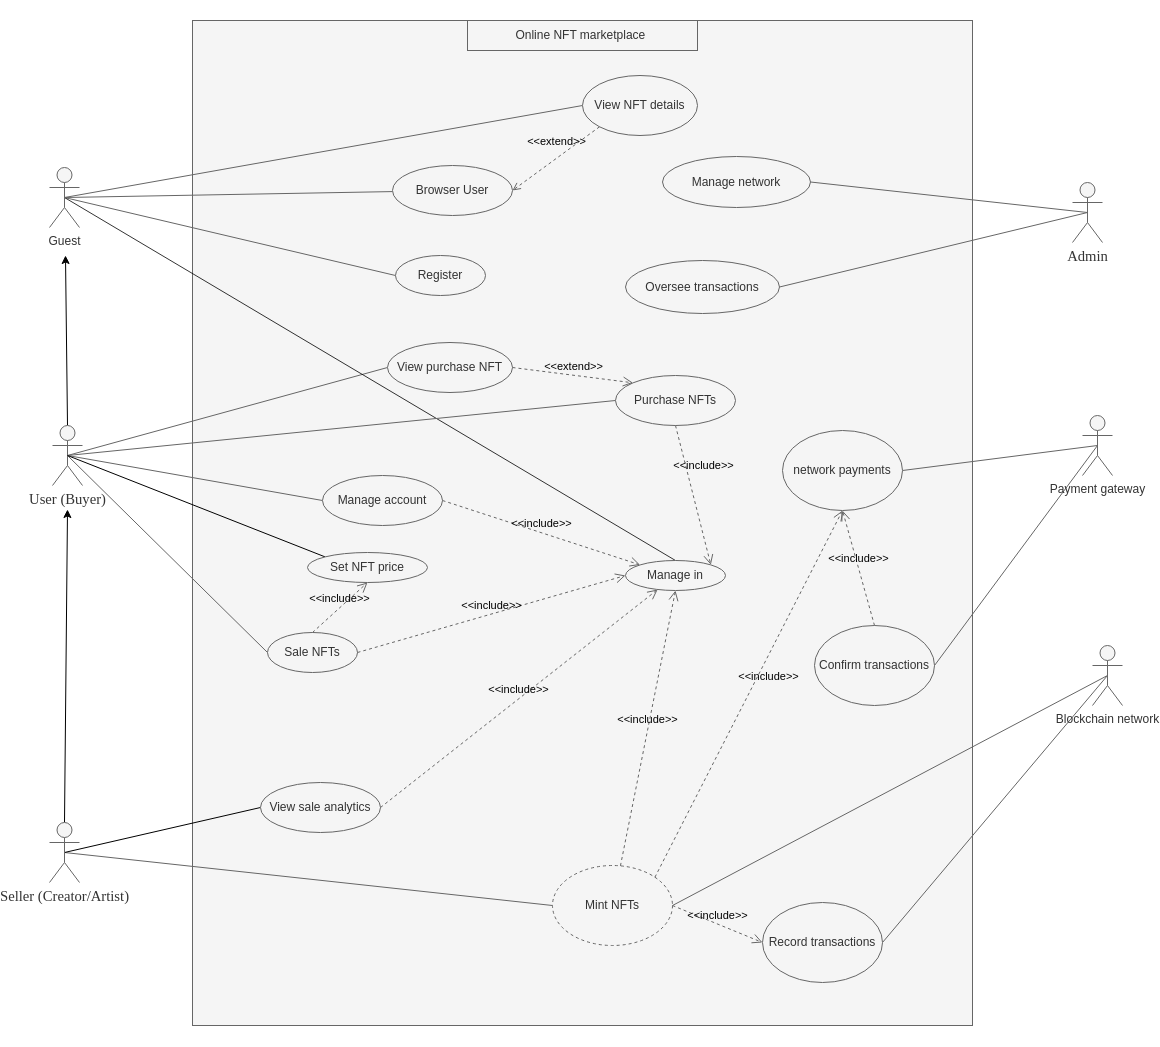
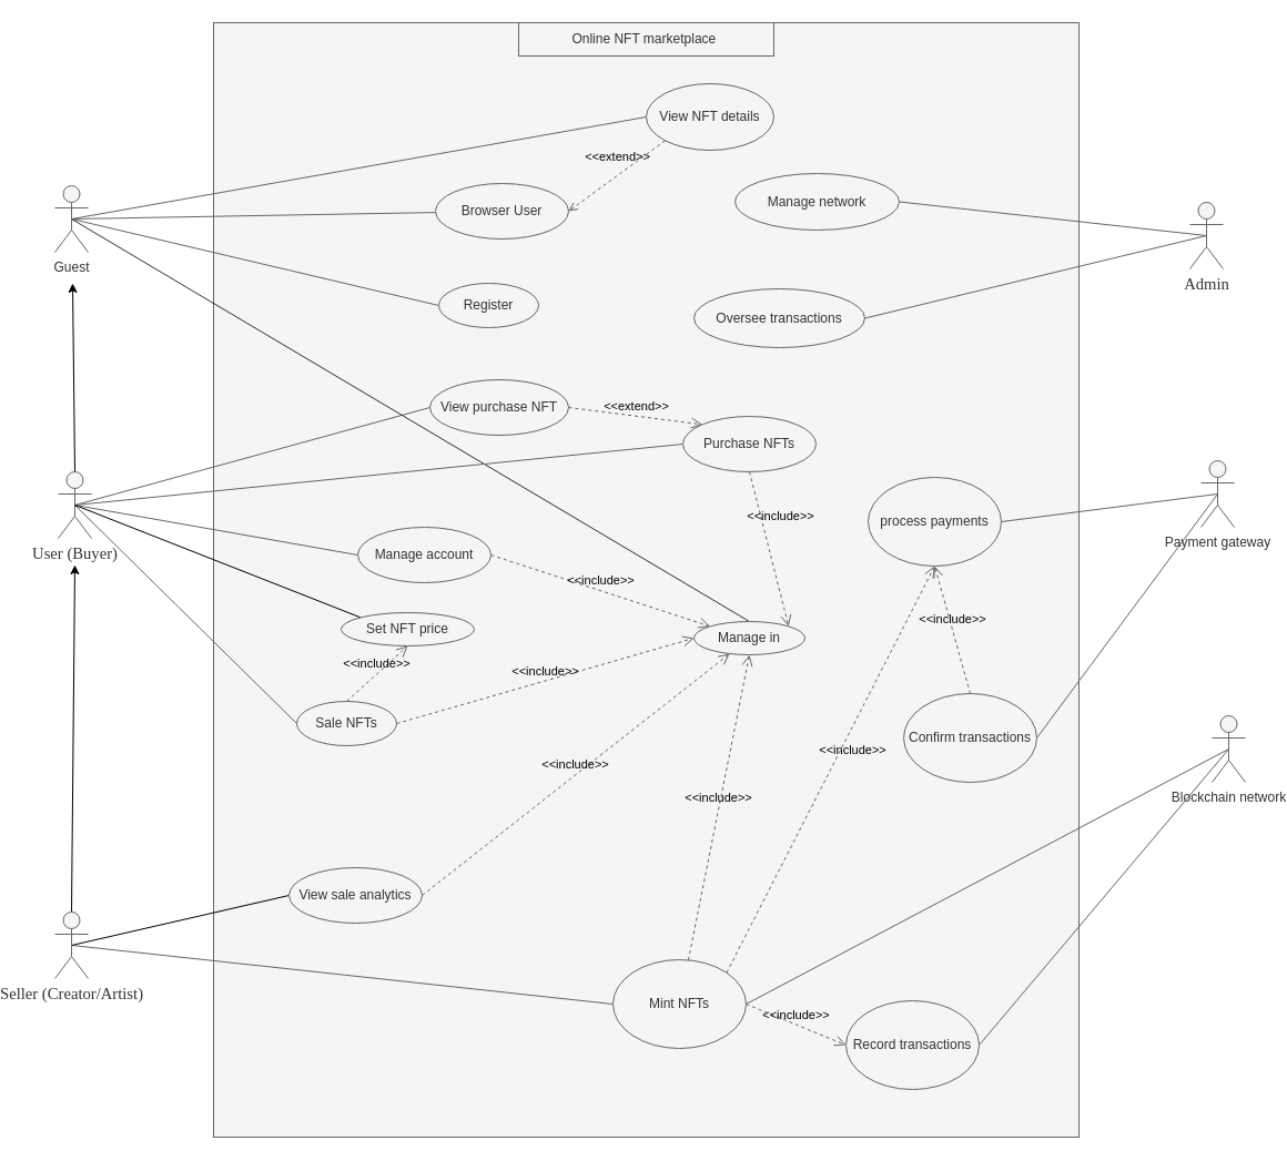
  <mxCell id="0" />
  <mxCell id="1" parent="0" />
  <mxCell id="2" value="" style="rounded=0;whiteSpace=wrap;html=1;fillColor=#f5f5f5;fontColor=#333333;strokeColor=#666666;labelBackgroundColor=none;" parent="1" vertex="1"><mxGeometry x="163" y="20" width="780" height="1005" as="geometry" /></mxCell>
  <mxCell id="3" style="edgeStyle=none;html=1;exitX=0.5;exitY=0.5;exitDx=0;exitDy=0;exitPerimeter=0;endArrow=none;endFill=0;strokeColor=#666666;fontColor=#000000;labelBackgroundColor=none;fillColor=#f5f5f5;" parent="1" source="10" target="18" edge="1"><mxGeometry relative="1" as="geometry" /></mxCell>
  <mxCell id="4" style="edgeStyle=none;html=1;exitX=0.5;exitY=0.5;exitDx=0;exitDy=0;exitPerimeter=0;entryX=0;entryY=0.5;entryDx=0;entryDy=0;endArrow=none;endFill=0;strokeColor=#666666;fontColor=#000000;labelBackgroundColor=none;fillColor=#f5f5f5;" parent="1" source="10" target="17" edge="1"><mxGeometry relative="1" as="geometry" /></mxCell>
  <mxCell id="5" style="edgeStyle=none;html=1;exitX=0.5;exitY=0.5;exitDx=0;exitDy=0;exitPerimeter=0;entryX=0;entryY=0.5;entryDx=0;entryDy=0;endArrow=none;endFill=0;strokeColor=#666666;fontColor=#000000;labelBackgroundColor=none;fillColor=#f5f5f5;" parent="1" source="8" target="24" edge="1"><mxGeometry relative="1" as="geometry" /></mxCell>
  <mxCell id="6" style="edgeStyle=none;html=1;exitX=0.5;exitY=0.5;exitDx=0;exitDy=0;exitPerimeter=0;entryX=0;entryY=0.5;entryDx=0;entryDy=0;endArrow=none;endFill=0;strokeColor=#666666;fontColor=#000000;labelBackgroundColor=none;fillColor=#f5f5f5;" parent="1" source="8" target="50" edge="1"><mxGeometry relative="1" as="geometry" /></mxCell>
  <mxCell id="7" style="edgeStyle=none;html=1;exitX=0.5;exitY=0;exitDx=0;exitDy=0;exitPerimeter=0;" parent="1" source="8" edge="1"><mxGeometry relative="1" as="geometry"><mxPoint x="36" y="255" as="targetPoint" /></mxGeometry></mxCell>
  <mxCell id="8" value="&lt;span style=&quot;font-size:11.0pt;mso-bidi-font-size:&lt;br/&gt;14.0pt;line-height:107%;font-family:&amp;quot;Times New Roman&amp;quot;,serif;mso-fareast-font-family:&lt;br/&gt;&amp;quot;Yu Mincho&amp;quot;;mso-fareast-theme-font:minor-fareast;mso-ansi-language:VI;&lt;br/&gt;mso-fareast-language:JA;mso-bidi-language:AR-SA&quot; lang=&quot;VI&quot;&gt;User (Buyer)&lt;/span&gt;" style="shape=umlActor;verticalLabelPosition=bottom;verticalAlign=top;html=1;strokeColor=#666666;fontColor=#333333;labelBackgroundColor=none;fillColor=#f5f5f5;" parent="1" vertex="1"><mxGeometry x="23" y="425" width="30" height="60" as="geometry" /></mxCell>
  <mxCell id="9" style="edgeStyle=none;html=1;exitX=0.5;exitY=0.5;exitDx=0;exitDy=0;exitPerimeter=0;entryX=0.5;entryY=0;entryDx=0;entryDy=0;endArrow=none;endFill=0;opacity=80;" parent="1" source="10" target="16" edge="1"><mxGeometry relative="1" as="geometry" /></mxCell>
  <mxCell id="10" value="Guest" style="shape=umlActor;verticalLabelPosition=bottom;verticalAlign=top;html=1;strokeColor=#666666;fontColor=#333333;labelBackgroundColor=none;fillColor=#f5f5f5;" parent="1" vertex="1"><mxGeometry x="20" y="167" width="30" height="60" as="geometry" /></mxCell>
  <mxCell id="11" style="edgeStyle=none;html=1;exitX=0.5;exitY=0.5;exitDx=0;exitDy=0;exitPerimeter=0;entryX=0;entryY=0.5;entryDx=0;entryDy=0;endArrow=none;endFill=0;strokeColor=#666666;fontColor=#000000;labelBackgroundColor=none;fillColor=#f5f5f5;" parent="1" source="14" target="26" edge="1"><mxGeometry relative="1" as="geometry" /></mxCell>
  <mxCell id="12" style="edgeStyle=none;html=1;exitX=0.5;exitY=0;exitDx=0;exitDy=0;exitPerimeter=0;" parent="1" source="14" edge="1"><mxGeometry relative="1" as="geometry"><mxPoint x="38" y="509" as="targetPoint" /></mxGeometry></mxCell>
  <mxCell id="13" style="edgeStyle=none;html=1;exitX=0.5;exitY=0.5;exitDx=0;exitDy=0;exitPerimeter=0;entryX=0;entryY=0.5;entryDx=0;entryDy=0;endArrow=none;endFill=0;" edge="1" parent="1" source="14" target="29"><mxGeometry relative="1" as="geometry" /></mxCell>
  <mxCell id="14" value="&lt;span style=&quot;font-size:11.0pt;mso-bidi-font-size:&lt;br/&gt;14.0pt;line-height:107%;font-family:&amp;quot;Times New Roman&amp;quot;,serif;mso-fareast-font-family:&lt;br/&gt;&amp;quot;Yu Mincho&amp;quot;;mso-fareast-theme-font:minor-fareast;mso-ansi-language:VI;&lt;br/&gt;mso-fareast-language:JA;mso-bidi-language:AR-SA&quot; lang=&quot;VI&quot;&gt;Seller (Creator/Artist)&lt;/span&gt;" style="shape=umlActor;verticalLabelPosition=bottom;verticalAlign=top;html=1;fillColor=#f5f5f5;strokeColor=#666666;fontColor=#333333;labelBackgroundColor=none;" parent="1" vertex="1"><mxGeometry x="20" y="822" width="30" height="60" as="geometry" /></mxCell>
  <mxCell id="15" value="&lt;span style=&quot;font-size:11.0pt;mso-bidi-font-size:&lt;br/&gt;14.0pt;line-height:107%;font-family:&amp;quot;Times New Roman&amp;quot;,serif;mso-fareast-font-family:&lt;br/&gt;&amp;quot;Yu Mincho&amp;quot;;mso-fareast-theme-font:minor-fareast;mso-ansi-language:VI;&lt;br/&gt;mso-fareast-language:JA;mso-bidi-language:AR-SA&quot; lang=&quot;VI&quot;&gt;Admin&lt;/span&gt;" style="shape=umlActor;verticalLabelPosition=bottom;verticalAlign=top;html=1;outlineConnect=0;strokeColor=#666666;fontColor=#333333;labelBackgroundColor=none;fillColor=#f5f5f5;" parent="1" vertex="1"><mxGeometry x="1043" y="182" width="30" height="60" as="geometry" /></mxCell>
  <mxCell id="16" value="Manage in" style="ellipse;whiteSpace=wrap;html=1;strokeColor=#666666;fontColor=#333333;labelBackgroundColor=none;fillColor=#f5f5f5;" parent="1" vertex="1"><mxGeometry x="596" y="560" width="100" height="30" as="geometry" /></mxCell>
  <mxCell id="17" value="Register" style="ellipse;whiteSpace=wrap;html=1;strokeColor=#666666;fontColor=#333333;labelBackgroundColor=none;fillColor=#f5f5f5;" parent="1" vertex="1"><mxGeometry x="366" y="255" width="90" height="40" as="geometry" /></mxCell>
  <mxCell id="18" value="Browser User" style="ellipse;whiteSpace=wrap;html=1;strokeColor=#666666;fontColor=#333333;labelBackgroundColor=none;fillColor=#f5f5f5;" parent="1" vertex="1"><mxGeometry x="363" y="165" width="120" height="50" as="geometry" /></mxCell>
  <mxCell id="19" value="Online NFT marketplace&amp;nbsp;" style="text;html=1;strokeColor=#666666;fillColor=#f5f5f5;align=center;verticalAlign=middle;whiteSpace=wrap;rounded=0;fontColor=#333333;labelBackgroundColor=none;" parent="1" vertex="1"><mxGeometry x="438" y="20" width="230" height="30" as="geometry" /></mxCell>
  <mxCell id="20" style="edgeStyle=none;html=1;exitX=0;exitY=0.5;exitDx=0;exitDy=0;entryX=0.5;entryY=0.5;entryDx=0;entryDy=0;entryPerimeter=0;endArrow=none;endFill=0;strokeColor=#666666;fontColor=#000000;labelBackgroundColor=none;fillColor=#f5f5f5;" parent="1" source="21" target="10" edge="1"><mxGeometry relative="1" as="geometry" /></mxCell>
  <mxCell id="21" value="View NFT details" style="ellipse;whiteSpace=wrap;html=1;strokeColor=#666666;fontColor=#333333;labelBackgroundColor=none;fillColor=#f5f5f5;" parent="1" vertex="1"><mxGeometry x="553" y="75" width="115" height="60" as="geometry" /></mxCell>
  <mxCell id="22" style="edgeStyle=none;html=1;exitX=0;exitY=0.5;exitDx=0;exitDy=0;endArrow=none;endFill=0;strokeColor=#666666;fontColor=#000000;labelBackgroundColor=none;fillColor=#f5f5f5;" parent="1" source="23" edge="1"><mxGeometry relative="1" as="geometry"><mxPoint x="38" y="455" as="targetPoint" /></mxGeometry></mxCell>
  <mxCell id="23" value="Purchase NFTs" style="ellipse;whiteSpace=wrap;html=1;strokeColor=#666666;fontColor=#333333;labelBackgroundColor=none;fillColor=#f5f5f5;" parent="1" vertex="1"><mxGeometry x="586" y="375" width="120" height="50" as="geometry" /></mxCell>
  <mxCell id="24" value="View purchase NFT" style="ellipse;whiteSpace=wrap;html=1;strokeColor=#666666;fontColor=#333333;labelBackgroundColor=none;fillColor=#f5f5f5;" parent="1" vertex="1"><mxGeometry x="358" y="342" width="125" height="50" as="geometry" /></mxCell>
  <mxCell id="25" style="edgeStyle=none;html=1;exitX=1;exitY=0.5;exitDx=0;exitDy=0;entryX=0.5;entryY=0.5;entryDx=0;entryDy=0;entryPerimeter=0;endArrow=none;endFill=0;strokeColor=#666666;fontColor=#000000;labelBackgroundColor=none;fillColor=#f5f5f5;" parent="1" source="26" target="36" edge="1"><mxGeometry relative="1" as="geometry" /></mxCell>
- <mxCell id="26" value="Mint NFTs" style="ellipse;whiteSpace=wrap;html=1;strokeColor=#666666;fontColor=#333333;labelBackgroundColor=none;fillColor=#f5f5f5;dashed=1;" parent="1" vertex="1"><mxGeometry x="523" y="865" width="120" height="80" as="geometry" /></mxCell>
+ <mxCell id="26" value="Mint NFTs" style="ellipse;whiteSpace=wrap;html=1;strokeColor=#666666;fontColor=#333333;labelBackgroundColor=none;fillColor=#f5f5f5;" parent="1" vertex="1"><mxGeometry x="523" y="865" width="120" height="80" as="geometry" /></mxCell>
  <mxCell id="27" style="edgeStyle=none;html=1;exitX=0;exitY=0.5;exitDx=0;exitDy=0;entryX=0.5;entryY=0.5;entryDx=0;entryDy=0;entryPerimeter=0;endArrow=none;endFill=0;strokeColor=#666666;fontColor=#000000;labelBackgroundColor=none;fillColor=#f5f5f5;" parent="1" source="28" target="8" edge="1"><mxGeometry relative="1" as="geometry" /></mxCell>
  <mxCell id="28" value="Manage account" style="ellipse;whiteSpace=wrap;html=1;strokeColor=#666666;fontColor=#333333;labelBackgroundColor=none;fillColor=#f5f5f5;" parent="1" vertex="1"><mxGeometry x="293" y="475" width="120" height="50" as="geometry" /></mxCell>
  <mxCell id="29" value="View sale analytics" style="ellipse;whiteSpace=wrap;html=1;strokeColor=#666666;fontColor=#333333;labelBackgroundColor=none;fillColor=#f5f5f5;" parent="1" vertex="1"><mxGeometry x="231" y="782" width="120" height="50" as="geometry" /></mxCell>
  <mxCell id="30" style="edgeStyle=none;html=1;exitX=1;exitY=0.5;exitDx=0;exitDy=0;entryX=0.5;entryY=0.5;entryDx=0;entryDy=0;entryPerimeter=0;endArrow=none;endFill=0;strokeColor=#666666;fontColor=#000000;labelBackgroundColor=none;fillColor=#f5f5f5;" parent="1" source="31" target="15" edge="1"><mxGeometry relative="1" as="geometry" /></mxCell>
  <mxCell id="31" value="Manage network" style="ellipse;whiteSpace=wrap;html=1;strokeColor=#666666;fontColor=#333333;labelBackgroundColor=none;fillColor=#f5f5f5;" parent="1" vertex="1"><mxGeometry x="633" y="156" width="148" height="51" as="geometry" /></mxCell>
  <mxCell id="32" style="edgeStyle=none;html=1;exitX=1;exitY=0.5;exitDx=0;exitDy=0;entryX=0.5;entryY=0.5;entryDx=0;entryDy=0;entryPerimeter=0;endArrow=none;endFill=0;strokeColor=#666666;fontColor=#000000;labelBackgroundColor=none;fillColor=#f5f5f5;" parent="1" source="33" target="15" edge="1"><mxGeometry relative="1" as="geometry" /></mxCell>
  <mxCell id="33" value="Oversee transactions" style="ellipse;whiteSpace=wrap;html=1;strokeColor=#666666;fontColor=#333333;labelBackgroundColor=none;fillColor=#f5f5f5;" parent="1" vertex="1"><mxGeometry x="596" y="260" width="154" height="53" as="geometry" /></mxCell>
  <mxCell id="34" style="edgeStyle=none;html=1;exitX=1;exitY=0.5;exitDx=0;exitDy=0;entryX=0.5;entryY=0.5;entryDx=0;entryDy=0;entryPerimeter=0;endArrow=none;endFill=0;strokeColor=#666666;fontColor=#000000;labelBackgroundColor=none;fillColor=#f5f5f5;" parent="1" source="35" target="36" edge="1"><mxGeometry relative="1" as="geometry" /></mxCell>
  <mxCell id="35" value="Record transactions" style="ellipse;whiteSpace=wrap;html=1;strokeColor=#666666;fontColor=#333333;labelBackgroundColor=none;fillColor=#f5f5f5;" parent="1" vertex="1"><mxGeometry x="733" y="902" width="120" height="80" as="geometry" /></mxCell>
  <mxCell id="36" value="Blockchain network" style="shape=umlActor;verticalLabelPosition=bottom;verticalAlign=top;html=1;outlineConnect=0;strokeColor=#666666;fontColor=#333333;labelBackgroundColor=none;fillColor=#f5f5f5;" parent="1" vertex="1"><mxGeometry x="1063" y="645" width="30" height="60" as="geometry" /></mxCell>
  <mxCell id="37" style="edgeStyle=none;html=1;exitX=0.5;exitY=0.5;exitDx=0;exitDy=0;exitPerimeter=0;entryX=1;entryY=0.5;entryDx=0;entryDy=0;endArrow=none;endFill=0;strokeColor=#666666;fontColor=#000000;labelBackgroundColor=none;fillColor=#f5f5f5;" parent="1" source="39" target="41" edge="1"><mxGeometry relative="1" as="geometry" /></mxCell>
  <mxCell id="38" style="edgeStyle=none;html=1;exitX=0.5;exitY=0.5;exitDx=0;exitDy=0;exitPerimeter=0;entryX=1;entryY=0.5;entryDx=0;entryDy=0;endArrow=none;endFill=0;strokeColor=#666666;fontColor=#000000;labelBackgroundColor=none;fillColor=#f5f5f5;" parent="1" source="39" target="40" edge="1"><mxGeometry relative="1" as="geometry" /></mxCell>
  <mxCell id="39" value="Payment gateway" style="shape=umlActor;verticalLabelPosition=bottom;verticalAlign=top;html=1;outlineConnect=0;strokeColor=#666666;fontColor=#333333;labelBackgroundColor=none;fillColor=#f5f5f5;" parent="1" vertex="1"><mxGeometry x="1053" y="415" width="30" height="60" as="geometry" /></mxCell>
- <mxCell id="40" value="network payments" style="ellipse;whiteSpace=wrap;html=1;strokeColor=#666666;fontColor=#333333;labelBackgroundColor=none;fillColor=#f5f5f5;" parent="1" vertex="1"><mxGeometry x="753" y="430" width="120" height="80" as="geometry" /></mxCell>
+ <mxCell id="40" value="process payments" style="ellipse;whiteSpace=wrap;html=1;strokeColor=#666666;fontColor=#333333;labelBackgroundColor=none;fillColor=#f5f5f5;" parent="1" vertex="1"><mxGeometry x="753" y="430" width="120" height="80" as="geometry" /></mxCell>
  <mxCell id="41" value="Confirm transactions" style="ellipse;whiteSpace=wrap;html=1;strokeColor=#666666;fontColor=#333333;labelBackgroundColor=none;fillColor=#f5f5f5;" parent="1" vertex="1"><mxGeometry x="785" y="625" width="120" height="80" as="geometry" /></mxCell>
  <mxCell id="42" value="&amp;lt;&amp;lt;extend&amp;gt;&amp;gt;" style="endArrow=open;html=1;rounded=0;align=center;verticalAlign=bottom;dashed=1;endFill=0;labelBackgroundColor=none;exitX=0;exitY=1;exitDx=0;exitDy=0;entryX=1;entryY=0.5;entryDx=0;entryDy=0;strokeColor=#666666;fontColor=#000000;fillColor=#f5f5f5;" parent="1" source="21" target="18" edge="1"><mxGeometry x="-0.077" y="-7" relative="1" as="geometry"><mxPoint x="443" y="465" as="sourcePoint" /><mxPoint x="603" y="465" as="targetPoint" /><mxPoint x="1" as="offset" /></mxGeometry></mxCell>
  <mxCell id="43" value="&amp;lt;&amp;lt;include&amp;gt;&amp;gt;" style="endArrow=open;startArrow=none;endFill=0;startFill=0;endSize=8;html=1;verticalAlign=bottom;dashed=1;labelBackgroundColor=none;exitX=0.5;exitY=0;exitDx=0;exitDy=0;entryX=0.5;entryY=1;entryDx=0;entryDy=0;strokeColor=#666666;fontColor=#000000;fillColor=#f5f5f5;" parent="1" source="41" target="40" edge="1"><mxGeometry width="160" relative="1" as="geometry"><mxPoint x="553" y="415" as="sourcePoint" /><mxPoint x="713" y="415" as="targetPoint" /></mxGeometry></mxCell>
  <mxCell id="44" value="&amp;lt;&amp;lt;include&amp;gt;&amp;gt;" style="endArrow=open;startArrow=none;endFill=0;startFill=0;endSize=8;html=1;verticalAlign=bottom;dashed=1;labelBackgroundColor=none;exitX=1;exitY=0;exitDx=0;exitDy=0;entryX=0.5;entryY=1;entryDx=0;entryDy=0;strokeColor=#666666;fontColor=#000000;fillColor=#f5f5f5;" parent="1" source="26" target="40" edge="1"><mxGeometry x="0.078" y="-14" width="160" relative="1" as="geometry"><mxPoint x="543" y="475" as="sourcePoint" /><mxPoint x="703" y="475" as="targetPoint" /><mxPoint as="offset" /></mxGeometry></mxCell>
  <mxCell id="45" value="&amp;lt;&amp;lt;include&amp;gt;&amp;gt;" style="endArrow=open;startArrow=none;endFill=0;startFill=0;endSize=8;html=1;verticalAlign=bottom;dashed=1;labelBackgroundColor=none;exitX=0.5;exitY=1;exitDx=0;exitDy=0;entryX=1;entryY=0;entryDx=0;entryDy=0;strokeColor=#666666;fontColor=#000000;fillColor=#f5f5f5;" parent="1" source="23" target="16" edge="1"><mxGeometry x="-0.243" y="15" width="160" relative="1" as="geometry"><mxPoint x="273" y="495" as="sourcePoint" /><mxPoint x="433" y="495" as="targetPoint" /><mxPoint as="offset" /></mxGeometry></mxCell>
  <mxCell id="46" value="&amp;lt;&amp;lt;extend&amp;gt;&amp;gt;" style="endArrow=open;startArrow=none;endFill=0;startFill=0;endSize=8;html=1;verticalAlign=bottom;dashed=1;labelBackgroundColor=none;exitX=1;exitY=0.5;exitDx=0;exitDy=0;entryX=0;entryY=0;entryDx=0;entryDy=0;strokeColor=#666666;fontColor=#000000;fillColor=#f5f5f5;" parent="1" source="24" target="23" edge="1"><mxGeometry width="160" relative="1" as="geometry"><mxPoint x="273" y="495" as="sourcePoint" /><mxPoint x="433" y="525" as="targetPoint" /></mxGeometry></mxCell>
  <mxCell id="47" value="&amp;lt;&amp;lt;include&amp;gt;&amp;gt;" style="endArrow=open;startArrow=none;endFill=0;startFill=0;endSize=8;html=1;verticalAlign=bottom;dashed=1;labelBackgroundColor=none;exitX=1;exitY=0.5;exitDx=0;exitDy=0;entryX=0;entryY=0;entryDx=0;entryDy=0;strokeColor=#666666;fontColor=#000000;fillColor=#f5f5f5;" parent="1" source="28" target="16" edge="1"><mxGeometry width="160" relative="1" as="geometry"><mxPoint x="163" y="565" as="sourcePoint" /><mxPoint x="323" y="565" as="targetPoint" /></mxGeometry></mxCell>
  <mxCell id="48" value="&amp;lt;&amp;lt;include&amp;gt;&amp;gt;" style="endArrow=open;startArrow=none;endFill=0;startFill=0;endSize=8;html=1;verticalAlign=bottom;dashed=1;labelBackgroundColor=none;exitX=1;exitY=0.5;exitDx=0;exitDy=0;entryX=0;entryY=0.5;entryDx=0;entryDy=0;strokeColor=#666666;fontColor=#000000;fillColor=#f5f5f5;" parent="1" source="26" target="35" edge="1"><mxGeometry width="160" relative="1" as="geometry"><mxPoint x="593" y="755" as="sourcePoint" /><mxPoint x="753" y="755" as="targetPoint" /></mxGeometry></mxCell>
  <mxCell id="49" value="&amp;lt;&amp;lt;include&amp;gt;&amp;gt;" style="endArrow=open;startArrow=none;endFill=0;startFill=0;endSize=8;html=1;verticalAlign=bottom;dashed=1;labelBackgroundColor=none;entryX=0.5;entryY=1;entryDx=0;entryDy=0;strokeColor=#666666;fontColor=#000000;fillColor=#f5f5f5;" parent="1" source="26" target="16" edge="1"><mxGeometry width="160" relative="1" as="geometry"><mxPoint x="363" y="615" as="sourcePoint" /><mxPoint x="523" y="615" as="targetPoint" /></mxGeometry></mxCell>
  <mxCell id="50" value="Sale NFTs" style="ellipse;whiteSpace=wrap;html=1;strokeColor=#666666;fontColor=#333333;labelBackgroundColor=none;fillColor=#f5f5f5;" parent="1" vertex="1"><mxGeometry x="238" y="632" width="90" height="40" as="geometry" /></mxCell>
  <mxCell id="51" value="&amp;lt;&amp;lt;include&amp;gt;&amp;gt;" style="endArrow=open;startArrow=none;endFill=0;startFill=0;endSize=8;html=1;verticalAlign=bottom;dashed=1;labelBackgroundColor=none;exitX=1;exitY=0.5;exitDx=0;exitDy=0;entryX=0;entryY=0.5;entryDx=0;entryDy=0;strokeColor=#666666;fontColor=#000000;fillColor=#f5f5f5;" parent="1" source="50" target="16" edge="1"><mxGeometry width="160" relative="1" as="geometry"><mxPoint x="293" y="735" as="sourcePoint" /><mxPoint x="293" y="665" as="targetPoint" /></mxGeometry></mxCell>
  <mxCell id="52" style="edgeStyle=none;html=1;exitX=0;exitY=0;exitDx=0;exitDy=0;entryX=0.5;entryY=0.5;entryDx=0;entryDy=0;entryPerimeter=0;strokeColor=#000000;startArrow=none;startFill=0;endArrow=none;endFill=0;strokeWidth=1;" parent="1" source="53" target="8" edge="1"><mxGeometry relative="1" as="geometry" /></mxCell>
  <mxCell id="53" value="Set NFT price" style="ellipse;whiteSpace=wrap;html=1;labelBackgroundColor=none;fillColor=#f5f5f5;fontColor=#333333;strokeColor=#666666;" parent="1" vertex="1"><mxGeometry x="278" y="552" width="120" height="30" as="geometry" /></mxCell>
  <mxCell id="54" value="&amp;lt;&amp;lt;include&amp;gt;&amp;gt;" style="endArrow=open;startArrow=none;endFill=0;startFill=0;endSize=8;html=1;verticalAlign=bottom;dashed=1;labelBackgroundColor=none;exitX=0.5;exitY=0;exitDx=0;exitDy=0;entryX=0.5;entryY=1;entryDx=0;entryDy=0;strokeColor=#666666;fontColor=#000000;fillColor=#f5f5f5;" parent="1" source="50" target="53" edge="1"><mxGeometry width="160" relative="1" as="geometry"><mxPoint x="343" y="685" as="sourcePoint" /><mxPoint x="558" y="587" as="targetPoint" /></mxGeometry></mxCell>
  <mxCell id="55" value="&amp;lt;&amp;lt;include&amp;gt;&amp;gt;" style="endArrow=open;startArrow=none;endFill=0;startFill=0;endSize=8;html=1;verticalAlign=bottom;dashed=1;labelBackgroundColor=none;exitX=1;exitY=0.5;exitDx=0;exitDy=0;strokeColor=#666666;fontColor=#000000;fillColor=#f5f5f5;" edge="1" parent="1" source="29" target="16"><mxGeometry width="160" relative="1" as="geometry"><mxPoint x="346" y="712" as="sourcePoint" /><mxPoint x="606" y="585" as="targetPoint" /></mxGeometry></mxCell>
